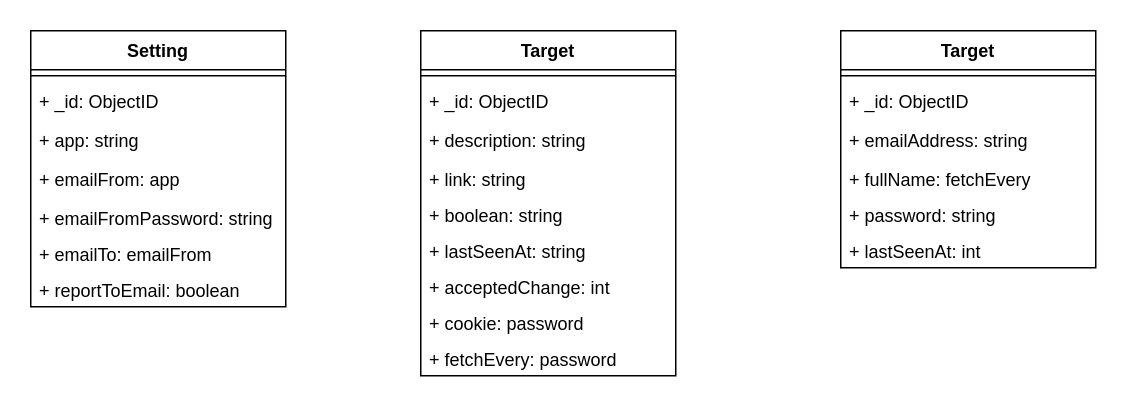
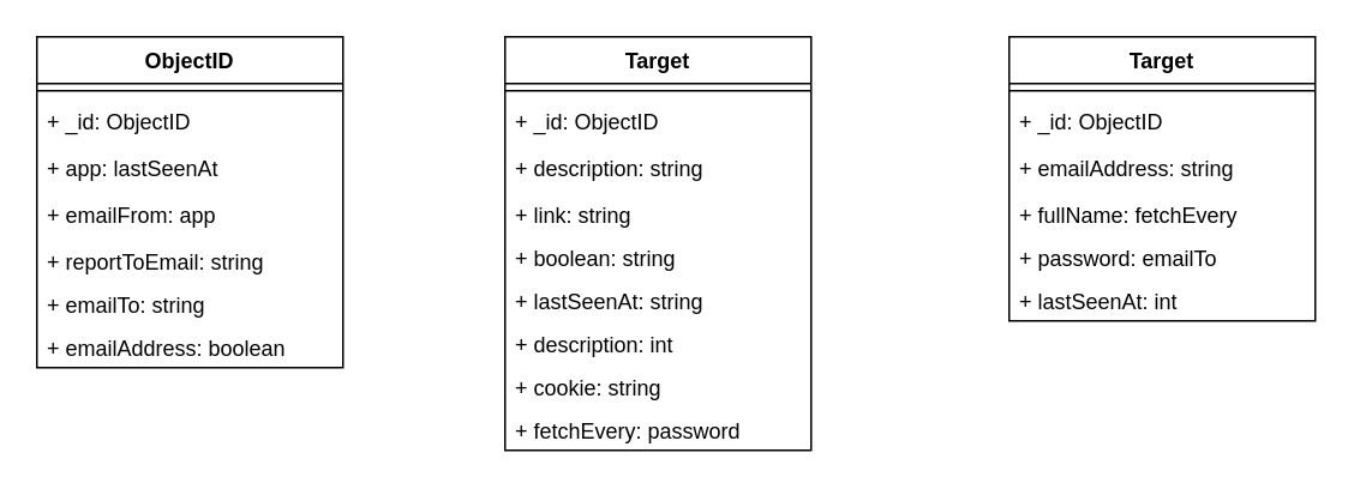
  <mxCell id="0" />
  <mxCell id="1" parent="0" />
- <mxCell id="2" value="Setting" style="swimlane;fontStyle=1;align=center;verticalAlign=top;childLayout=stackLayout;horizontal=1;startSize=26;horizontalStack=0;resizeParent=1;resizeParentMax=0;resizeLast=0;collapsible=1;marginBottom=0;" vertex="1" parent="1"><mxGeometry x="20" y="20" width="170" height="184" as="geometry"><mxRectangle x="120" y="170" width="70" height="26" as="alternateBounds" /></mxGeometry></mxCell>
+ <mxCell id="2" value="ObjectID" style="swimlane;fontStyle=1;align=center;verticalAlign=top;childLayout=stackLayout;horizontal=1;startSize=26;horizontalStack=0;resizeParent=1;resizeParentMax=0;resizeLast=0;collapsible=1;marginBottom=0;" vertex="1" parent="1"><mxGeometry x="20" y="20" width="170" height="184" as="geometry"><mxRectangle x="120" y="170" width="70" height="26" as="alternateBounds" /></mxGeometry></mxCell>
  <mxCell id="3" value="" style="line;strokeWidth=1;fillColor=none;align=left;verticalAlign=middle;spacingTop=-1;spacingLeft=3;spacingRight=3;rotatable=0;labelPosition=right;points=[];portConstraint=eastwest;" vertex="1" parent="2"><mxGeometry y="26" width="170" height="8" as="geometry" /></mxCell>
  <mxCell id="4" value="+ _id: ObjectID" style="text;strokeColor=none;fillColor=none;align=left;verticalAlign=top;spacingLeft=4;spacingRight=4;overflow=hidden;rotatable=0;points=[[0,0.5],[1,0.5]];portConstraint=eastwest;" vertex="1" parent="2"><mxGeometry y="34" width="170" height="26" as="geometry" /></mxCell>
- <mxCell id="5" value="+ app: string" style="text;strokeColor=none;fillColor=none;align=left;verticalAlign=top;spacingLeft=4;spacingRight=4;overflow=hidden;rotatable=0;points=[[0,0.5],[1,0.5]];portConstraint=eastwest;" vertex="1" parent="2"><mxGeometry y="60" width="170" height="26" as="geometry" /></mxCell>
+ <mxCell id="5" value="+ app: lastSeenAt" style="text;strokeColor=none;fillColor=none;align=left;verticalAlign=top;spacingLeft=4;spacingRight=4;overflow=hidden;rotatable=0;points=[[0,0.5],[1,0.5]];portConstraint=eastwest;" vertex="1" parent="2"><mxGeometry y="60" width="170" height="26" as="geometry" /></mxCell>
  <mxCell id="6" value="+ emailFrom: app" style="text;strokeColor=none;fillColor=none;align=left;verticalAlign=top;spacingLeft=4;spacingRight=4;overflow=hidden;rotatable=0;points=[[0,0.5],[1,0.5]];portConstraint=eastwest;" vertex="1" parent="2"><mxGeometry y="86" width="170" height="26" as="geometry" /></mxCell>
- <mxCell id="7" value="+ emailFromPassword: string" style="text;strokeColor=none;fillColor=none;align=left;verticalAlign=top;spacingLeft=4;spacingRight=4;overflow=hidden;rotatable=0;points=[[0,0.5],[1,0.5]];portConstraint=eastwest;" vertex="1" parent="2"><mxGeometry y="112" width="170" height="24" as="geometry" /></mxCell>
- <mxCell id="8" value="+ emailTo: emailFrom" style="text;strokeColor=none;fillColor=none;align=left;verticalAlign=top;spacingLeft=4;spacingRight=4;overflow=hidden;rotatable=0;points=[[0,0.5],[1,0.5]];portConstraint=eastwest;" vertex="1" parent="2"><mxGeometry y="136" width="170" height="24" as="geometry" /></mxCell>
- <mxCell id="9" value="+ reportToEmail: boolean" style="text;strokeColor=none;fillColor=none;align=left;verticalAlign=top;spacingLeft=4;spacingRight=4;overflow=hidden;rotatable=0;points=[[0,0.5],[1,0.5]];portConstraint=eastwest;" vertex="1" parent="2"><mxGeometry y="160" width="170" height="24" as="geometry" /></mxCell>
+ <mxCell id="7" value="+ reportToEmail: string" style="text;strokeColor=none;fillColor=none;align=left;verticalAlign=top;spacingLeft=4;spacingRight=4;overflow=hidden;rotatable=0;points=[[0,0.5],[1,0.5]];portConstraint=eastwest;" vertex="1" parent="2"><mxGeometry y="112" width="170" height="24" as="geometry" /></mxCell>
+ <mxCell id="8" value="+ emailTo: string" style="text;strokeColor=none;fillColor=none;align=left;verticalAlign=top;spacingLeft=4;spacingRight=4;overflow=hidden;rotatable=0;points=[[0,0.5],[1,0.5]];portConstraint=eastwest;" vertex="1" parent="2"><mxGeometry y="136" width="170" height="24" as="geometry" /></mxCell>
+ <mxCell id="9" value="+ emailAddress: boolean" style="text;strokeColor=none;fillColor=none;align=left;verticalAlign=top;spacingLeft=4;spacingRight=4;overflow=hidden;rotatable=0;points=[[0,0.5],[1,0.5]];portConstraint=eastwest;" vertex="1" parent="2"><mxGeometry y="160" width="170" height="24" as="geometry" /></mxCell>
  <mxCell id="10" value="Target" style="swimlane;fontStyle=1;align=center;verticalAlign=top;childLayout=stackLayout;horizontal=1;startSize=26;horizontalStack=0;resizeParent=1;resizeParentMax=0;resizeLast=0;collapsible=1;marginBottom=0;" vertex="1" parent="1"><mxGeometry x="280" y="20" width="170" height="230" as="geometry"><mxRectangle x="120" y="170" width="70" height="26" as="alternateBounds" /></mxGeometry></mxCell>
  <mxCell id="11" value="" style="line;strokeWidth=1;fillColor=none;align=left;verticalAlign=middle;spacingTop=-1;spacingLeft=3;spacingRight=3;rotatable=0;labelPosition=right;points=[];portConstraint=eastwest;" vertex="1" parent="10"><mxGeometry y="26" width="170" height="8" as="geometry" /></mxCell>
  <mxCell id="12" value="+ _id: ObjectID" style="text;strokeColor=none;fillColor=none;align=left;verticalAlign=top;spacingLeft=4;spacingRight=4;overflow=hidden;rotatable=0;points=[[0,0.5],[1,0.5]];portConstraint=eastwest;" vertex="1" parent="10"><mxGeometry y="34" width="170" height="26" as="geometry" /></mxCell>
  <mxCell id="13" value="+ description: string" style="text;strokeColor=none;fillColor=none;align=left;verticalAlign=top;spacingLeft=4;spacingRight=4;overflow=hidden;rotatable=0;points=[[0,0.5],[1,0.5]];portConstraint=eastwest;" vertex="1" parent="10"><mxGeometry y="60" width="170" height="26" as="geometry" /></mxCell>
  <mxCell id="14" value="+ link: string" style="text;strokeColor=none;fillColor=none;align=left;verticalAlign=top;spacingLeft=4;spacingRight=4;overflow=hidden;rotatable=0;points=[[0,0.5],[1,0.5]];portConstraint=eastwest;" vertex="1" parent="10"><mxGeometry y="86" width="170" height="24" as="geometry" /></mxCell>
  <mxCell id="15" value="+ boolean: string" style="text;strokeColor=none;fillColor=none;align=left;verticalAlign=top;spacingLeft=4;spacingRight=4;overflow=hidden;rotatable=0;points=[[0,0.5],[1,0.5]];portConstraint=eastwest;" vertex="1" parent="10"><mxGeometry y="110" width="170" height="24" as="geometry" /></mxCell>
  <mxCell id="16" value="+ lastSeenAt: string" style="text;strokeColor=none;fillColor=none;align=left;verticalAlign=top;spacingLeft=4;spacingRight=4;overflow=hidden;rotatable=0;points=[[0,0.5],[1,0.5]];portConstraint=eastwest;" vertex="1" parent="10"><mxGeometry y="134" width="170" height="24" as="geometry" /></mxCell>
- <mxCell id="17" value="+ acceptedChange: int" style="text;strokeColor=none;fillColor=none;align=left;verticalAlign=top;spacingLeft=4;spacingRight=4;overflow=hidden;rotatable=0;points=[[0,0.5],[1,0.5]];portConstraint=eastwest;" vertex="1" parent="10"><mxGeometry y="158" width="170" height="24" as="geometry" /></mxCell>
- <mxCell id="18" value="+ cookie: password" style="text;strokeColor=none;fillColor=none;align=left;verticalAlign=top;spacingLeft=4;spacingRight=4;overflow=hidden;rotatable=0;points=[[0,0.5],[1,0.5]];portConstraint=eastwest;" vertex="1" parent="10"><mxGeometry y="182" width="170" height="24" as="geometry" /></mxCell>
+ <mxCell id="17" value="+ description: int" style="text;strokeColor=none;fillColor=none;align=left;verticalAlign=top;spacingLeft=4;spacingRight=4;overflow=hidden;rotatable=0;points=[[0,0.5],[1,0.5]];portConstraint=eastwest;" vertex="1" parent="10"><mxGeometry y="158" width="170" height="24" as="geometry" /></mxCell>
+ <mxCell id="18" value="+ cookie: string" style="text;strokeColor=none;fillColor=none;align=left;verticalAlign=top;spacingLeft=4;spacingRight=4;overflow=hidden;rotatable=0;points=[[0,0.5],[1,0.5]];portConstraint=eastwest;" vertex="1" parent="10"><mxGeometry y="182" width="170" height="24" as="geometry" /></mxCell>
  <mxCell id="19" value="+ fetchEvery: password" style="text;strokeColor=none;fillColor=none;align=left;verticalAlign=top;spacingLeft=4;spacingRight=4;overflow=hidden;rotatable=0;points=[[0,0.5],[1,0.5]];portConstraint=eastwest;" vertex="1" parent="10"><mxGeometry y="206" width="170" height="24" as="geometry" /></mxCell>
  <mxCell id="20" value="Target" style="swimlane;fontStyle=1;align=center;verticalAlign=top;childLayout=stackLayout;horizontal=1;startSize=26;horizontalStack=0;resizeParent=1;resizeParentMax=0;resizeLast=0;collapsible=1;marginBottom=0;" vertex="1" parent="1"><mxGeometry x="560" y="20" width="170" height="158" as="geometry"><mxRectangle x="120" y="170" width="70" height="26" as="alternateBounds" /></mxGeometry></mxCell>
  <mxCell id="21" value="" style="line;strokeWidth=1;fillColor=none;align=left;verticalAlign=middle;spacingTop=-1;spacingLeft=3;spacingRight=3;rotatable=0;labelPosition=right;points=[];portConstraint=eastwest;" vertex="1" parent="20"><mxGeometry y="26" width="170" height="8" as="geometry" /></mxCell>
  <mxCell id="22" value="+ _id: ObjectID" style="text;strokeColor=none;fillColor=none;align=left;verticalAlign=top;spacingLeft=4;spacingRight=4;overflow=hidden;rotatable=0;points=[[0,0.5],[1,0.5]];portConstraint=eastwest;" vertex="1" parent="20"><mxGeometry y="34" width="170" height="26" as="geometry" /></mxCell>
  <mxCell id="23" value="+ emailAddress: string" style="text;strokeColor=none;fillColor=none;align=left;verticalAlign=top;spacingLeft=4;spacingRight=4;overflow=hidden;rotatable=0;points=[[0,0.5],[1,0.5]];portConstraint=eastwest;" vertex="1" parent="20"><mxGeometry y="60" width="170" height="26" as="geometry" /></mxCell>
  <mxCell id="24" value="+ fullName: fetchEvery" style="text;strokeColor=none;fillColor=none;align=left;verticalAlign=top;spacingLeft=4;spacingRight=4;overflow=hidden;rotatable=0;points=[[0,0.5],[1,0.5]];portConstraint=eastwest;" vertex="1" parent="20"><mxGeometry y="86" width="170" height="24" as="geometry" /></mxCell>
- <mxCell id="25" value="+ password: string" style="text;strokeColor=none;fillColor=none;align=left;verticalAlign=top;spacingLeft=4;spacingRight=4;overflow=hidden;rotatable=0;points=[[0,0.5],[1,0.5]];portConstraint=eastwest;" vertex="1" parent="20"><mxGeometry y="110" width="170" height="24" as="geometry" /></mxCell>
+ <mxCell id="25" value="+ password: emailTo" style="text;strokeColor=none;fillColor=none;align=left;verticalAlign=top;spacingLeft=4;spacingRight=4;overflow=hidden;rotatable=0;points=[[0,0.5],[1,0.5]];portConstraint=eastwest;" vertex="1" parent="20"><mxGeometry y="110" width="170" height="24" as="geometry" /></mxCell>
  <mxCell id="26" value="+ lastSeenAt: int" style="text;strokeColor=none;fillColor=none;align=left;verticalAlign=top;spacingLeft=4;spacingRight=4;overflow=hidden;rotatable=0;points=[[0,0.5],[1,0.5]];portConstraint=eastwest;" vertex="1" parent="20"><mxGeometry y="134" width="170" height="24" as="geometry" /></mxCell>
